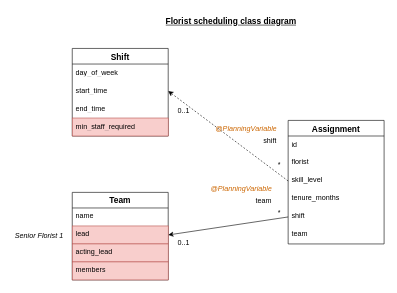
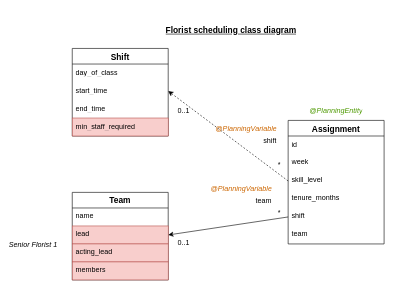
  <mxCell id="0" />
  <mxCell id="1" parent="0" />
  <mxCell id="2" value="Assignment" style="swimlane;fontStyle=1;childLayout=stackLayout;horizontal=1;startSize=26;horizontalStack=0;resizeParent=1;resizeParentMax=0;resizeLast=0;collapsible=1;marginBottom=0;align=center;fontSize=14;" parent="1" vertex="1"><mxGeometry x="480" y="200" width="160" height="206" as="geometry" /></mxCell>
  <mxCell id="3" value="id" style="text;strokeColor=none;fillColor=none;spacingLeft=4;spacingRight=4;overflow=hidden;rotatable=0;points=[[0,0.5],[1,0.5]];portConstraint=eastwest;fontSize=12;whiteSpace=wrap;html=1;" parent="2" vertex="1"><mxGeometry y="26" width="160" height="30" as="geometry" /></mxCell>
- <mxCell id="4" value="florist" style="text;strokeColor=none;fillColor=none;spacingLeft=4;spacingRight=4;overflow=hidden;rotatable=0;points=[[0,0.5],[1,0.5]];portConstraint=eastwest;fontSize=12;whiteSpace=wrap;html=1;" parent="2" vertex="1"><mxGeometry y="56" width="160" height="30" as="geometry" /></mxCell>
+ <mxCell id="4" value="week" style="text;strokeColor=none;fillColor=none;spacingLeft=4;spacingRight=4;overflow=hidden;rotatable=0;points=[[0,0.5],[1,0.5]];portConstraint=eastwest;fontSize=12;whiteSpace=wrap;html=1;" parent="2" vertex="1"><mxGeometry y="56" width="160" height="30" as="geometry" /></mxCell>
  <mxCell id="5" value="skill_level" style="text;spacingLeft=4;spacingRight=4;overflow=hidden;rotatable=0;points=[[0,0.5],[1,0.5]];portConstraint=eastwest;fontSize=12;whiteSpace=wrap;html=1;" parent="2" vertex="1"><mxGeometry y="86" width="160" height="30" as="geometry" /></mxCell>
  <mxCell id="6" value="tenure_months" style="text;spacingLeft=4;spacingRight=4;overflow=hidden;rotatable=0;points=[[0,0.5],[1,0.5]];portConstraint=eastwest;fontSize=12;whiteSpace=wrap;html=1;" parent="2" vertex="1"><mxGeometry y="116" width="160" height="30" as="geometry" /></mxCell>
  <mxCell id="7" value="shift" style="text;strokeColor=none;fillColor=none;spacingLeft=4;spacingRight=4;overflow=hidden;rotatable=0;points=[[0,0.5],[1,0.5]];portConstraint=eastwest;fontSize=12;whiteSpace=wrap;html=1;" parent="2" vertex="1"><mxGeometry y="146" width="160" height="30" as="geometry" /></mxCell>
  <mxCell id="8" value="team" style="text;strokeColor=none;fillColor=none;spacingLeft=4;spacingRight=4;overflow=hidden;rotatable=0;points=[[0,0.5],[1,0.5]];portConstraint=eastwest;fontSize=12;whiteSpace=wrap;html=1;" parent="2" vertex="1"><mxGeometry y="176" width="160" height="30" as="geometry" /></mxCell>
  <mxCell id="9" value="Shift" style="swimlane;fontStyle=1;childLayout=stackLayout;horizontal=1;startSize=26;horizontalStack=0;resizeParent=1;resizeParentMax=0;resizeLast=0;collapsible=1;marginBottom=0;align=center;fontSize=14;" parent="1" vertex="1"><mxGeometry x="120" y="80" width="160" height="146" as="geometry" /></mxCell>
- <mxCell id="10" value="day_of_week" style="text;strokeColor=none;fillColor=none;spacingLeft=4;spacingRight=4;overflow=hidden;rotatable=0;points=[[0,0.5],[1,0.5]];portConstraint=eastwest;fontSize=12;whiteSpace=wrap;html=1;" parent="9" vertex="1"><mxGeometry y="26" width="160" height="30" as="geometry" /></mxCell>
+ <mxCell id="10" value="day_of_class" style="text;strokeColor=none;fillColor=none;spacingLeft=4;spacingRight=4;overflow=hidden;rotatable=0;points=[[0,0.5],[1,0.5]];portConstraint=eastwest;fontSize=12;whiteSpace=wrap;html=1;" parent="9" vertex="1"><mxGeometry y="26" width="160" height="30" as="geometry" /></mxCell>
  <mxCell id="11" value="start_time" style="text;strokeColor=none;fillColor=none;spacingLeft=4;spacingRight=4;overflow=hidden;rotatable=0;points=[[0,0.5],[1,0.5]];portConstraint=eastwest;fontSize=12;whiteSpace=wrap;html=1;" parent="9" vertex="1"><mxGeometry y="56" width="160" height="30" as="geometry" /></mxCell>
  <mxCell id="12" value="end_time" style="text;strokeColor=none;fillColor=none;spacingLeft=4;spacingRight=4;overflow=hidden;rotatable=0;points=[[0,0.5],[1,0.5]];portConstraint=eastwest;fontSize=12;whiteSpace=wrap;html=1;" parent="9" vertex="1"><mxGeometry y="86" width="160" height="30" as="geometry" /></mxCell>
  <mxCell id="13" value="min_staff_required" style="text;strokeColor=#b85450;fillColor=#f8cecc;spacingLeft=4;spacingRight=4;overflow=hidden;rotatable=0;points=[[0,0.5],[1,0.5]];portConstraint=eastwest;fontSize=12;whiteSpace=wrap;html=1;" parent="9" vertex="1"><mxGeometry y="116" width="160" height="30" as="geometry" /></mxCell>
  <mxCell id="14" value="Team" style="swimlane;fontStyle=1;childLayout=stackLayout;horizontal=1;startSize=26;horizontalStack=0;resizeParent=1;resizeParentMax=0;resizeLast=0;collapsible=1;marginBottom=0;align=center;fontSize=14;" parent="1" vertex="1"><mxGeometry x="120" y="320" width="160" height="146" as="geometry" /></mxCell>
  <mxCell id="15" value="name" style="text;strokeColor=none;fillColor=none;spacingLeft=4;spacingRight=4;overflow=hidden;rotatable=0;points=[[0,0.5],[1,0.5]];portConstraint=eastwest;fontSize=12;whiteSpace=wrap;html=1;" parent="14" vertex="1"><mxGeometry y="26" width="160" height="30" as="geometry" /></mxCell>
  <mxCell id="16" value="lead" style="text;strokeColor=#b85450;fillColor=#f8cecc;spacingLeft=4;spacingRight=4;overflow=hidden;rotatable=0;points=[[0,0.5],[1,0.5]];portConstraint=eastwest;fontSize=12;whiteSpace=wrap;html=1;" parent="14" vertex="1"><mxGeometry y="56" width="160" height="30" as="geometry" /></mxCell>
  <mxCell id="17" value="acting_lead" style="text;strokeColor=#b85450;fillColor=#f8cecc;spacingLeft=4;spacingRight=4;overflow=hidden;rotatable=0;points=[[0,0.5],[1,0.5]];portConstraint=eastwest;fontSize=12;whiteSpace=wrap;html=1;" parent="14" vertex="1"><mxGeometry y="86" width="160" height="30" as="geometry" /></mxCell>
  <mxCell id="18" value="members" style="text;strokeColor=#b85450;fillColor=#f8cecc;spacingLeft=4;spacingRight=4;overflow=hidden;rotatable=0;points=[[0,0.5],[1,0.5]];portConstraint=eastwest;fontSize=12;whiteSpace=wrap;html=1;" parent="14" vertex="1"><mxGeometry y="116" width="160" height="30" as="geometry" /></mxCell>
  <mxCell id="19" style="edgeStyle=none;html=1;exitX=0;exitY=0.5;exitDx=0;exitDy=0;entryX=1;entryY=0.5;entryDx=0;entryDy=0;dashed=1;" parent="1" source="5" target="11" edge="1"><mxGeometry relative="1" as="geometry" /></mxCell>
  <mxCell id="20" style="edgeStyle=none;html=1;exitX=0;exitY=0.5;exitDx=0;exitDy=0;entryX=1;entryY=0.5;entryDx=0;entryDy=0;" parent="1" source="7" target="16" edge="1"><mxGeometry relative="1" as="geometry" /></mxCell>
- <mxCell id="21" value="&lt;b&gt;&lt;font&gt;Florist scheduling class diagram&lt;/font&gt;&lt;/b&gt;" style="text;strokeColor=none;fillColor=none;spacingLeft=4;spacingRight=4;overflow=hidden;rotatable=0;points=[[0,0.5],[1,0.5]];portConstraint=eastwest;fontSize=14;whiteSpace=wrap;html=1;fontStyle=4" parent="1" vertex="1"><mxGeometry x="270" y="20" width="230" height="30" as="geometry" /></mxCell>
+ <mxCell id="21" value="&lt;b&gt;&lt;font&gt;Florist scheduling class diagram&lt;/font&gt;&lt;/b&gt;" style="text;strokeColor=none;fillColor=none;spacingLeft=4;spacingRight=4;overflow=hidden;rotatable=0;points=[[0,0.5],[1,0.5]];portConstraint=eastwest;fontSize=14;whiteSpace=wrap;html=1;fontStyle=4" parent="1" vertex="1"><mxGeometry x="270" y="35" width="230" height="30" as="geometry" /></mxCell>
  <mxCell id="22" value="shift" style="text;strokeColor=none;fillColor=none;spacingLeft=4;spacingRight=4;overflow=hidden;rotatable=0;points=[[0,0.5],[1,0.5]];portConstraint=eastwest;fontSize=12;whiteSpace=wrap;html=1;" parent="1" vertex="1"><mxGeometry x="433" y="220" width="40" height="30" as="geometry" /></mxCell>
  <mxCell id="23" value="team" style="text;strokeColor=none;fillColor=none;spacingLeft=4;spacingRight=4;overflow=hidden;rotatable=0;points=[[0,0.5],[1,0.5]];portConstraint=eastwest;fontSize=12;whiteSpace=wrap;html=1;" parent="1" vertex="1"><mxGeometry x="420" y="320" width="40" height="30" as="geometry" /></mxCell>
  <mxCell id="24" value="*" style="text;strokeColor=none;fillColor=none;spacingLeft=4;spacingRight=4;overflow=hidden;rotatable=0;points=[[0,0.5],[1,0.5]];portConstraint=eastwest;fontSize=12;whiteSpace=wrap;html=1;verticalAlign=middle;align=center;" parent="1" vertex="1"><mxGeometry x="458" y="260" width="15" height="30" as="geometry" /></mxCell>
  <mxCell id="25" value="0..1" style="text;strokeColor=none;fillColor=none;spacingLeft=4;spacingRight=4;overflow=hidden;rotatable=0;points=[[0,0.5],[1,0.5]];portConstraint=eastwest;fontSize=12;whiteSpace=wrap;html=1;" parent="1" vertex="1"><mxGeometry x="290" y="390" width="40" height="30" as="geometry" /></mxCell>
  <mxCell id="26" value="0..1" style="text;strokeColor=none;fillColor=none;spacingLeft=4;spacingRight=4;overflow=hidden;rotatable=0;points=[[0,0.5],[1,0.5]];portConstraint=eastwest;fontSize=12;whiteSpace=wrap;html=1;" parent="1" vertex="1"><mxGeometry x="290" y="170" width="40" height="30" as="geometry" /></mxCell>
  <mxCell id="27" value="*" style="text;strokeColor=none;fillColor=none;spacingLeft=4;spacingRight=4;overflow=hidden;rotatable=0;points=[[0,0.5],[1,0.5]];portConstraint=eastwest;fontSize=12;whiteSpace=wrap;html=1;verticalAlign=middle;align=center;" parent="1" vertex="1"><mxGeometry x="458" y="340" width="15" height="30" as="geometry" /></mxCell>
  <mxCell id="28" value="@PlanningVariable" style="text;strokeColor=none;fillColor=none;spacingLeft=4;spacingRight=4;overflow=hidden;rotatable=0;points=[[0,0.5],[1,0.5]];portConstraint=eastwest;fontSize=12;whiteSpace=wrap;html=1;fontStyle=2;fontColor=#CC6600;" parent="1" vertex="1"><mxGeometry x="353" y="200" width="120" height="30" as="geometry" /></mxCell>
+ <mxCell id="29" value="@PlanningEntity" style="text;strokeColor=none;fillColor=none;spacingLeft=4;spacingRight=4;overflow=hidden;rotatable=0;points=[[0,0.5],[1,0.5]];portConstraint=eastwest;fontSize=12;whiteSpace=wrap;html=1;fontStyle=2;align=center;fontColor=#4D9900;" parent="1" vertex="1"><mxGeometry x="510" y="170" width="100" height="30" as="geometry" /></mxCell>
  <mxCell id="30" value="@PlanningVariable" style="text;strokeColor=none;fillColor=none;spacingLeft=4;spacingRight=4;overflow=hidden;rotatable=0;points=[[0,0.5],[1,0.5]];portConstraint=eastwest;fontSize=12;whiteSpace=wrap;html=1;fontStyle=2;fontColor=#CC6600;" parent="1" vertex="1"><mxGeometry x="345" y="300" width="120" height="30" as="geometry" /></mxCell>
- <mxCell id="31" value="Senior Florist 1" style="text;html=1;align=center;verticalAlign=middle;whiteSpace=wrap;rounded=0;fontStyle=2" vertex="1" parent="1"><mxGeometry x="20" y="380" width="90" height="24" as="geometry" /></mxCell>
+ <mxCell id="31" value="Senior Florist 1" style="text;html=1;align=center;verticalAlign=middle;whiteSpace=wrap;rounded=0;fontStyle=2" vertex="1" parent="1"><mxGeometry x="10" y="395" width="90" height="24" as="geometry" /></mxCell>
